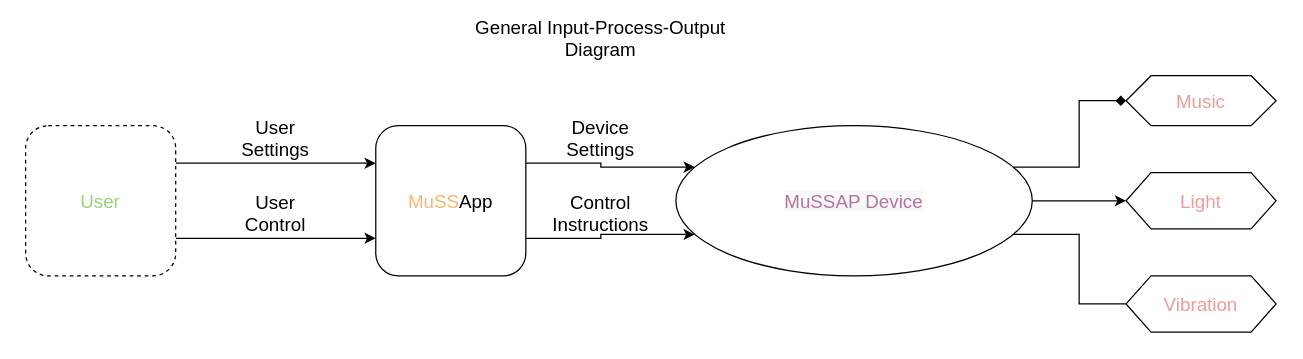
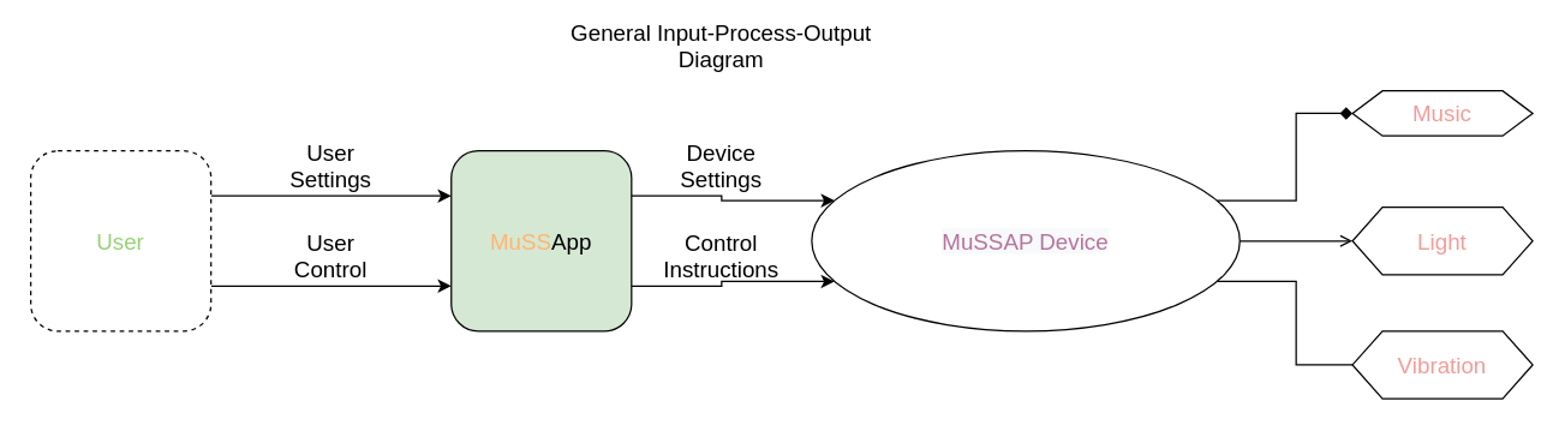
  <mxCell id="0" />
  <mxCell id="1" parent="0" />
  <mxCell id="2" style="edgeStyle=orthogonalEdgeStyle;rounded=0;orthogonalLoop=1;jettySize=auto;html=1;exitX=1;exitY=0.25;exitDx=0;exitDy=0;entryX=0;entryY=0.5;entryDx=0;entryDy=0;labelBackgroundColor=#FFB570;fontSize=15;fontColor=#FFB570;endArrow=diamond;" parent="1" source="5" target="17" edge="1"><mxGeometry relative="1" as="geometry" /></mxCell>
- <mxCell id="3" style="edgeStyle=orthogonalEdgeStyle;rounded=0;orthogonalLoop=1;jettySize=auto;html=1;exitX=1;exitY=0.5;exitDx=0;exitDy=0;entryX=0;entryY=0.5;entryDx=0;entryDy=0;labelBackgroundColor=#FFB570;fontSize=15;fontColor=#FFB570;" parent="1" source="5" target="18" edge="1"><mxGeometry relative="1" as="geometry" /></mxCell>
+ <mxCell id="3" style="edgeStyle=orthogonalEdgeStyle;rounded=0;orthogonalLoop=1;jettySize=auto;html=1;exitX=1;exitY=0.5;exitDx=0;exitDy=0;entryX=0;entryY=0.5;entryDx=0;entryDy=0;labelBackgroundColor=#FFB570;fontSize=15;fontColor=#FFB570;endArrow=open;" parent="1" source="5" target="18" edge="1"><mxGeometry relative="1" as="geometry" /></mxCell>
  <mxCell id="4" style="edgeStyle=orthogonalEdgeStyle;rounded=0;orthogonalLoop=1;jettySize=auto;html=1;exitX=1;exitY=0.75;exitDx=0;exitDy=0;entryX=0;entryY=0.5;entryDx=0;entryDy=0;labelBackgroundColor=#FFB570;fontSize=15;fontColor=#FFB570;endArrow=none;" parent="1" source="5" target="19" edge="1"><mxGeometry relative="1" as="geometry" /></mxCell>
  <mxCell id="5" value="&lt;font color=&quot;#b5739d&quot;&gt;&lt;span style=&quot;font-family: &amp;#34;helvetica&amp;#34; ; font-size: 15px ; font-style: normal ; font-weight: 400 ; letter-spacing: normal ; text-align: center ; text-indent: 0px ; text-transform: none ; word-spacing: 0px ; background-color: rgb(248 , 249 , 250) ; display: inline ; float: none&quot;&gt;MuSS&lt;/span&gt;&lt;span style=&quot;font-family: &amp;#34;helvetica&amp;#34; ; font-size: 15px ; font-style: normal ; font-weight: 400 ; letter-spacing: normal ; text-align: center ; text-indent: 0px ; text-transform: none ; word-spacing: 0px ; background-color: rgb(248 , 249 , 250) ; display: inline ; float: none&quot;&gt;AP Device&lt;/span&gt;&lt;/font&gt;" style="ellipse;whiteSpace=wrap;html=1;fontSize=15;fontColor=#FFB570;" parent="1" vertex="1"><mxGeometry x="540" y="100" width="285" height="120" as="geometry" /></mxCell>
  <mxCell id="6" value="General Input-Process-Output Diagram" style="text;html=1;align=center;verticalAlign=middle;whiteSpace=wrap;rounded=0;fontSize=15;" parent="1" vertex="1"><mxGeometry x="366.25" y="20" width="227.5" height="20" as="geometry" /></mxCell>
  <mxCell id="7" style="edgeStyle=orthogonalEdgeStyle;rounded=0;orthogonalLoop=1;jettySize=auto;html=1;exitX=1;exitY=0.25;exitDx=0;exitDy=0;entryX=0;entryY=0.25;entryDx=0;entryDy=0;labelBackgroundColor=#FFB570;fontSize=15;fontColor=#FFB570;" parent="1" source="9" target="5" edge="1"><mxGeometry relative="1" as="geometry" /></mxCell>
  <mxCell id="8" style="edgeStyle=orthogonalEdgeStyle;rounded=0;orthogonalLoop=1;jettySize=auto;html=1;exitX=1;exitY=0.75;exitDx=0;exitDy=0;entryX=0;entryY=0.75;entryDx=0;entryDy=0;labelBackgroundColor=#FFB570;fontSize=15;fontColor=#FFB570;" parent="1" source="9" target="5" edge="1"><mxGeometry relative="1" as="geometry" /></mxCell>
- <mxCell id="9" value="MuSS&lt;font color=&quot;#000000&quot;&gt;App&lt;/font&gt;" style="rounded=1;whiteSpace=wrap;html=1;fontSize=15;fontColor=#FFB570;" parent="1" vertex="1"><mxGeometry x="300" y="100" width="120" height="120" as="geometry" /></mxCell>
+ <mxCell id="9" value="MuSS&lt;font color=&quot;#000000&quot;&gt;App&lt;/font&gt;" style="rounded=1;whiteSpace=wrap;html=1;fontSize=15;fontColor=#FFB570;fillColor=#d5e8d4;" parent="1" vertex="1"><mxGeometry x="300" y="100" width="120" height="120" as="geometry" /></mxCell>
  <mxCell id="10" style="edgeStyle=orthogonalEdgeStyle;rounded=0;orthogonalLoop=1;jettySize=auto;html=1;exitX=1;exitY=0.25;exitDx=0;exitDy=0;entryX=0;entryY=0.25;entryDx=0;entryDy=0;labelBackgroundColor=#FFB570;fontSize=15;fontColor=#FFB570;" parent="1" source="12" target="9" edge="1"><mxGeometry relative="1" as="geometry" /></mxCell>
  <mxCell id="11" style="edgeStyle=orthogonalEdgeStyle;rounded=0;orthogonalLoop=1;jettySize=auto;html=1;exitX=1;exitY=0.75;exitDx=0;exitDy=0;entryX=0;entryY=0.75;entryDx=0;entryDy=0;labelBackgroundColor=#FFB570;fontSize=15;fontColor=#FFB570;" parent="1" source="12" target="9" edge="1"><mxGeometry relative="1" as="geometry" /></mxCell>
  <mxCell id="12" value="&lt;font color=&quot;#97d077&quot;&gt;User&lt;/font&gt;" style="rounded=1;whiteSpace=wrap;html=1;fontSize=15;fontColor=#FFB570;dashed=1;" parent="1" vertex="1"><mxGeometry x="20" y="100" width="120" height="120" as="geometry" /></mxCell>
  <mxCell id="13" value="&lt;font color=&quot;#000000&quot;&gt;User Control&lt;/font&gt;" style="text;html=1;strokeColor=none;fillColor=none;align=center;verticalAlign=middle;whiteSpace=wrap;rounded=0;fontSize=15;fontColor=#FFB570;" parent="1" vertex="1"><mxGeometry y="160" width="80" height="20" as="geometry" x="180" /></mxCell>
  <mxCell id="14" value="&lt;font color=&quot;#000000&quot;&gt;User&lt;br&gt;Settings&lt;br&gt;&lt;/font&gt;" style="text;html=1;strokeColor=none;fillColor=none;align=center;verticalAlign=middle;whiteSpace=wrap;rounded=0;fontSize=15;fontColor=#FFB570;" parent="1" vertex="1"><mxGeometry y="100" width="80" height="20" as="geometry" x="180" /></mxCell>
  <mxCell id="15" value="&lt;font color=&quot;#000000&quot;&gt;Device&lt;br&gt;Settings&lt;br&gt;&lt;/font&gt;" style="text;html=1;strokeColor=none;fillColor=none;align=center;verticalAlign=middle;whiteSpace=wrap;rounded=0;fontSize=15;fontColor=#FFB570;" parent="1" vertex="1"><mxGeometry x="440" y="100" width="80" height="20" as="geometry" /></mxCell>
  <mxCell id="16" value="&lt;font color=&quot;#000000&quot;&gt;Control&lt;br&gt;Instructions&lt;br&gt;&lt;/font&gt;" style="text;html=1;strokeColor=none;fillColor=none;align=center;verticalAlign=middle;whiteSpace=wrap;rounded=0;fontSize=15;fontColor=#FFB570;" parent="1" vertex="1"><mxGeometry x="440" y="160" width="80" height="20" as="geometry" /></mxCell>
- <mxCell id="17" value="&lt;font color=&quot;#f19c99&quot;&gt;Music&lt;/font&gt;" style="shape=hexagon;perimeter=hexagonPerimeter2;whiteSpace=wrap;html=1;fixedSize=1;fontSize=15;fontColor=#FFB570;" parent="1" vertex="1"><mxGeometry x="900" y="60" width="120" height="40" as="geometry" /></mxCell>
+ <mxCell id="17" value="&lt;font color=&quot;#f19c99&quot;&gt;Music&lt;/font&gt;" style="shape=hexagon;perimeter=hexagonPerimeter2;whiteSpace=wrap;html=1;fixedSize=1;fontSize=15;fontColor=#FFB570;" parent="1" vertex="1"><mxGeometry x="900" y="60" width="120" height="30" as="geometry" /></mxCell>
  <mxCell id="18" value="&lt;font color=&quot;#f19c99&quot;&gt;Light&lt;/font&gt;" style="shape=hexagon;perimeter=hexagonPerimeter2;whiteSpace=wrap;html=1;fixedSize=1;fontSize=15;fontColor=#FFB570;" parent="1" vertex="1"><mxGeometry x="900" y="137.5" width="120" height="45" as="geometry" /></mxCell>
  <mxCell id="19" value="&lt;font color=&quot;#f19c99&quot;&gt;Vibration&lt;/font&gt;" style="shape=hexagon;perimeter=hexagonPerimeter2;whiteSpace=wrap;html=1;fixedSize=1;fontSize=15;fontColor=#FFB570;" parent="1" vertex="1"><mxGeometry x="900" y="220" width="120" height="45" as="geometry" /></mxCell>
